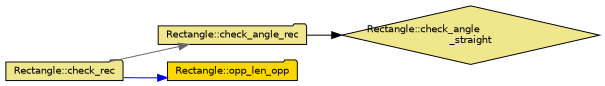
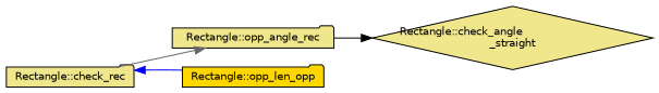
  digraph {
    rankdir=LR
    node [color=black fillcolor=khaki fontname=Helvetica fontsize=10 shape=folder style=filled]
    edge [fontname=Helvetica fontsize=10 labelfontname=Helvetica labelfontsize=10 style=solid]
    n1 [fontcolor=black height=0.2 label="Rectangle::check_rec" width=0.4]
-   n2 [height=0.2 label="Rectangle::check_angle_rec" width=0.4]
+   n2 [height=0.2 label="Rectangle::opp_angle_rec" width=0.4]
    n3 [fillcolor=gold height=0.2 label="Rectangle::opp_len_opp" width=0.4]
    n4 [height=0.2 label="Rectangle::check_angle\l_straight" shape=diamond width=0.4]
    n1 -> n2 [color=gray40]
-   n1 -> n3 [color=blue]
+   n3 -> n1 [color=blue]
    n2 -> n4 [color=black]
  }
